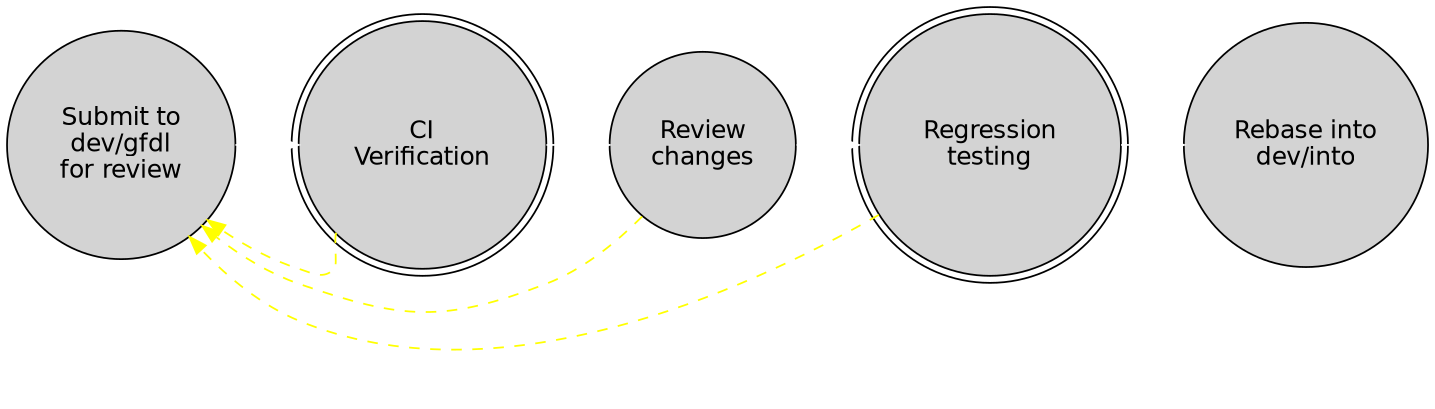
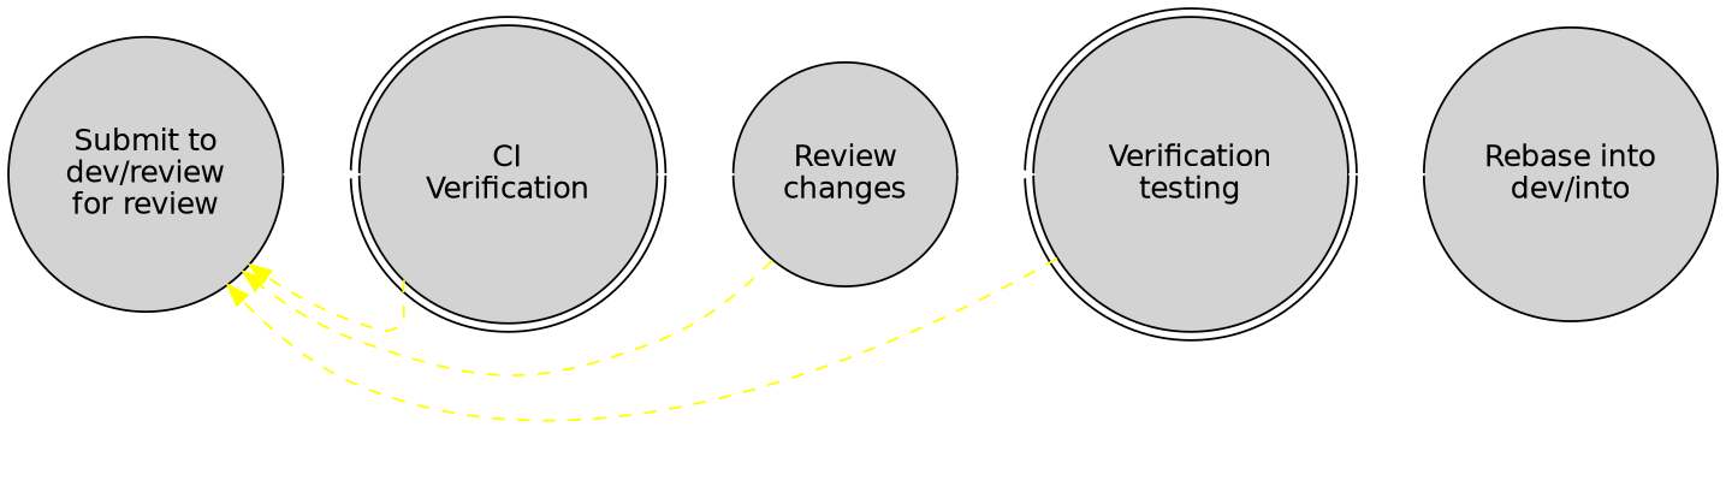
  digraph {
    fontname=helvetica
    rankdir=LR
    node [fontname=helvetica shape=circle style=filled]
    edge [color=white weight=4]
-   n1 [label="Submit to\ndev/gfdl\nfor review"]
+   n1 [label="Submit to\ndev/review\nfor review"]
    n2 [label="CI\nVerification" shape=doublecircle]
    n3 [label="Review\nchanges"]
-   n4 [label="Regression\ntesting" shape=doublecircle]
+   n4 [label="Verification\ntesting" shape=doublecircle]
    n5 [label="Rebase into\ndev/into"]
    n1 -> n2 [tailport=e]
    n2 -> n1 [color=yellow style=dashed tailport=sw weight=1]
    n2 -> n3
    n3 -> n1 [color=yellow style=dashed weight=1]
    n3 -> n4
    n4 -> n1 [color=yellow style=dashed weight=1]
    n4 -> n5
  }
